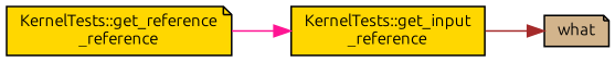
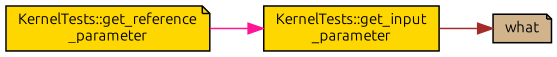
  digraph {
    fontname=Ubuntu
    rankdir=RL
    node [color=black fillcolor=gold fontname=Ubuntu fontsize=10 shape=note style=filled]
    edge [dir=back fontname=Ubuntu fontsize=10 labelfontname=Helvetica labelfontsize=10 style=solid]
    n1 [fillcolor=tan fontcolor=black height=0.2 label=what width=0.4]
-   n2 [height=0.2 label="KernelTests::get_input\l_reference" shape=box width=0.4]
-   n3 [height=0.2 label="KernelTests::get_reference\l_reference" width=0.4]
+   n2 [height=0.2 label="KernelTests::get_input\l_parameter" shape=box width=0.4]
+   n3 [height=0.2 label="KernelTests::get_reference\l_parameter" width=0.4]
    n1 -> n2 [color=brown]
    n2 -> n3 [color=deeppink]
  }
